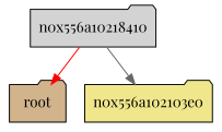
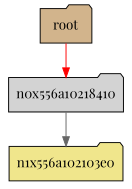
  digraph {
    fontname="Playfair Display"
    node [fontname="Playfair Display" shape=folder style=filled]
    edge [fontname="Playfair Display"]
    n1 [fillcolor=tan label=root]
    n2 [fillcolor=lightgrey label=n0x556a10218410]
-   n0x556a102103e0 [fillcolor=khaki]
-   n2 -> n1 [color=red]
+   n0x556a102103e0 [fillcolor=khaki label=n1x556a102103e0]
+   n1 -> n2 [color=red]
    n2 -> n0x556a102103e0 [color=gray40]
  }
